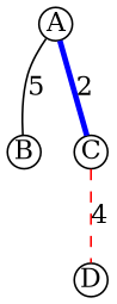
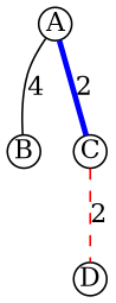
  graph {
    node [fixedsize=true]
    A [height=0.25 width=0.25]
    B [height=0.25 width=0.25]
    C [height=0.25 width=0.25]
    D [height=0.25 width=0.25]
-   A -- B [label=5]
+   A -- B [label=4]
    A -- C [color=blue label=2 penwidth=3]
-   C -- D [color=red label=4 style=dashed]
+   C -- D [color=red label=2 style=dashed]
  }
